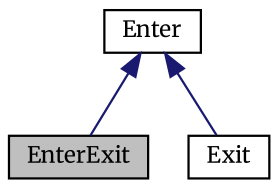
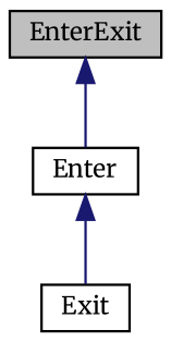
  digraph {
    fontname=Merriweather
    node [color=black fillcolor=white fontname=Merriweather fontsize=10 shape=record style=filled]
    edge [color=midnightblue dir=back fontname=Merriweather fontsize=10 labelfontname=Helvetica labelfontsize=10 style=solid]
    n1 [fillcolor=grey75 fontcolor=black height=0.2 label=EnterExit width=0.4]
    n2 [height=0.2 label=Enter width=0.4]
    n3 [height=0.2 label=Exit width=0.4]
-   n2 -> n1
+   n1 -> n2
    n2 -> n3
  }
